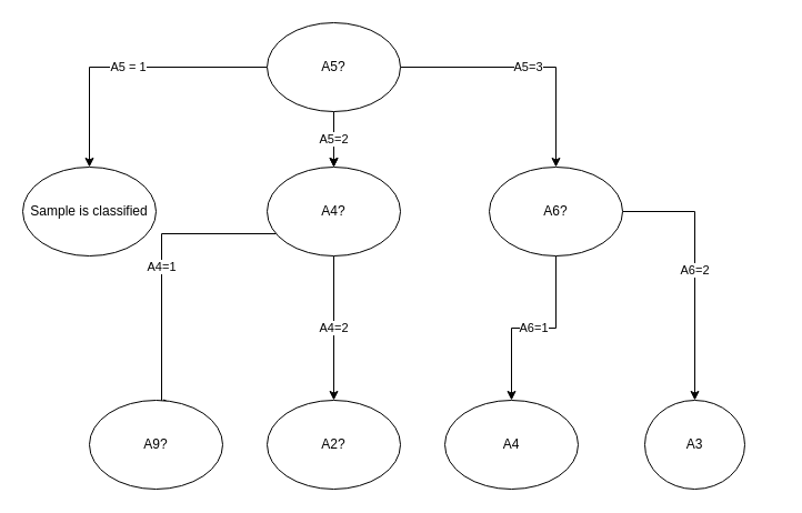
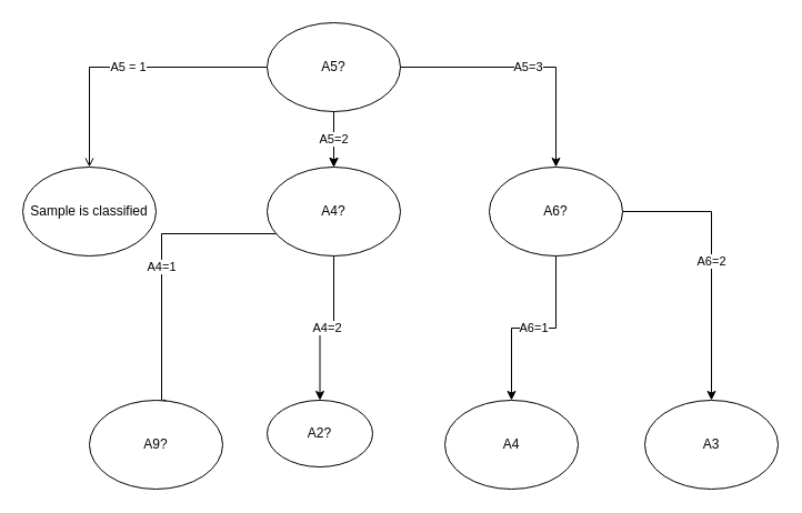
  <mxCell id="0" />
  <mxCell id="1" parent="0" />
- <mxCell id="2" value="A5 = 1" style="edgeStyle=orthogonalEdgeStyle;rounded=0;orthogonalLoop=1;jettySize=auto;html=1;" edge="1" parent="1" source="6" target="7"><mxGeometry relative="1" as="geometry" /></mxCell>
+ <mxCell id="2" value="A5 = 1" style="edgeStyle=orthogonalEdgeStyle;rounded=0;orthogonalLoop=1;jettySize=auto;html=1;endArrow=open;" edge="1" parent="1" source="6" target="7"><mxGeometry relative="1" as="geometry" /></mxCell>
  <mxCell id="3" value="" style="edgeStyle=orthogonalEdgeStyle;rounded=0;orthogonalLoop=1;jettySize=auto;html=1;" edge="1" parent="1" source="6" target="10"><mxGeometry relative="1" as="geometry" /></mxCell>
  <mxCell id="4" value="A5=3" style="edgeStyle=orthogonalEdgeStyle;rounded=0;orthogonalLoop=1;jettySize=auto;html=1;entryX=0.5;entryY=0;entryDx=0;entryDy=0;" edge="1" parent="1" source="6" target="13"><mxGeometry relative="1" as="geometry"><mxPoint x="440" y="60" as="targetPoint" /></mxGeometry></mxCell>
  <mxCell id="5" value="A5=2" style="edgeStyle=orthogonalEdgeStyle;rounded=0;orthogonalLoop=1;jettySize=auto;html=1;" edge="1" parent="1" source="6" target="10"><mxGeometry relative="1" as="geometry" /></mxCell>
  <mxCell id="6" value="A5?" style="ellipse;whiteSpace=wrap;html=1;" vertex="1" parent="1"><mxGeometry x="240" y="20" width="120" height="80" as="geometry" /></mxCell>
  <mxCell id="7" value="Sample is classified" style="ellipse;whiteSpace=wrap;html=1;" vertex="1" parent="1"><mxGeometry x="20" y="150" width="120" height="80" as="geometry" /></mxCell>
  <mxCell id="8" value="A4=1" style="edgeStyle=orthogonalEdgeStyle;rounded=0;orthogonalLoop=1;jettySize=auto;html=1;entryX=0.625;entryY=0.038;entryDx=0;entryDy=0;entryPerimeter=0;" edge="1" parent="1" source="10" target="14"><mxGeometry relative="1" as="geometry"><mxPoint x="300" y="310" as="targetPoint" /><Array as="points"><mxPoint x="145" y="210" /></Array></mxGeometry></mxCell>
  <mxCell id="9" value="A4=2" style="edgeStyle=orthogonalEdgeStyle;rounded=0;orthogonalLoop=1;jettySize=auto;html=1;entryX=0.5;entryY=0;entryDx=0;entryDy=0;" edge="1" parent="1" source="10" target="15"><mxGeometry relative="1" as="geometry"><mxPoint x="300" y="310" as="targetPoint" /></mxGeometry></mxCell>
  <mxCell id="10" value="A4?" style="ellipse;whiteSpace=wrap;html=1;" vertex="1" parent="1"><mxGeometry x="240" y="150" width="120" height="80" as="geometry" /></mxCell>
  <mxCell id="11" value="A6=1" style="edgeStyle=orthogonalEdgeStyle;rounded=0;orthogonalLoop=1;jettySize=auto;html=1;entryX=0.5;entryY=0;entryDx=0;entryDy=0;" edge="1" parent="1" source="13" target="16"><mxGeometry relative="1" as="geometry"><mxPoint x="500" y="310" as="targetPoint" /></mxGeometry></mxCell>
  <mxCell id="12" value="A6=2" style="edgeStyle=orthogonalEdgeStyle;rounded=0;orthogonalLoop=1;jettySize=auto;html=1;" edge="1" parent="1" source="13" target="17"><mxGeometry relative="1" as="geometry"><mxPoint x="640" y="190" as="targetPoint" /></mxGeometry></mxCell>
  <mxCell id="13" value="A6?" style="ellipse;whiteSpace=wrap;html=1;" vertex="1" parent="1"><mxGeometry x="440" y="150" width="120" height="80" as="geometry" /></mxCell>
  <mxCell id="14" value="A9?" style="ellipse;whiteSpace=wrap;html=1;" vertex="1" parent="1"><mxGeometry x="80" y="360" width="120" height="80" as="geometry" /></mxCell>
- <mxCell id="15" value="A2?" style="ellipse;whiteSpace=wrap;html=1;" vertex="1" parent="1"><mxGeometry x="240" y="360" width="120" height="80" as="geometry" /></mxCell>
+ <mxCell id="15" value="A2?" style="ellipse;whiteSpace=wrap;html=1;" vertex="1" parent="1"><mxGeometry x="240" y="360" width="95" height="60" as="geometry" /></mxCell>
  <mxCell id="16" value="A4" style="ellipse;whiteSpace=wrap;html=1;" vertex="1" parent="1"><mxGeometry x="400" y="360" width="120" height="80" as="geometry" /></mxCell>
- <mxCell id="17" value="A3" style="ellipse;whiteSpace=wrap;html=1;" vertex="1" parent="1"><mxGeometry x="580" y="360" width="90" height="80" as="geometry" /></mxCell>
+ <mxCell id="17" value="A3" style="ellipse;whiteSpace=wrap;html=1;" vertex="1" parent="1"><mxGeometry x="580" y="360" width="120" height="80" as="geometry" /></mxCell>
